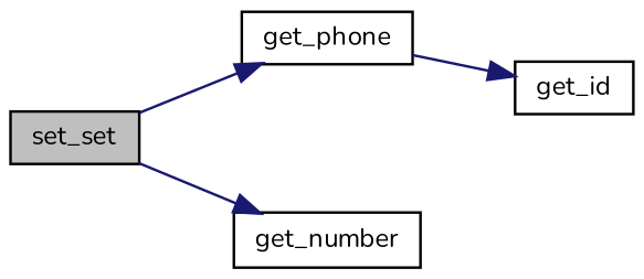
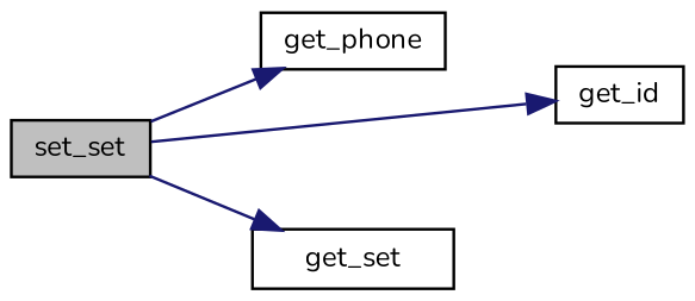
  digraph {
    fontname=Nunito
    rankdir=LR
    node [color=black fillcolor=white fontname=Nunito fontsize=10 shape=record style=filled]
    edge [color=midnightblue fontname=Nunito fontsize=10 labelfontname=Helvetica labelfontsize=10 style=solid]
    n1 [fillcolor=grey75 fontcolor=black height=0.2 label=set_set width=0.4]
    n2 [height=0.2 label=get_phone width=0.4]
    n3 [height=0.2 label=get_id width=0.4]
-   n4 [height=0.2 label=get_number width=0.4]
+   n4 [height=0.2 label=get_set width=0.4]
    n1 -> n2
-   n2 -> n3
+   n1 -> n3
    n1 -> n4
  }
